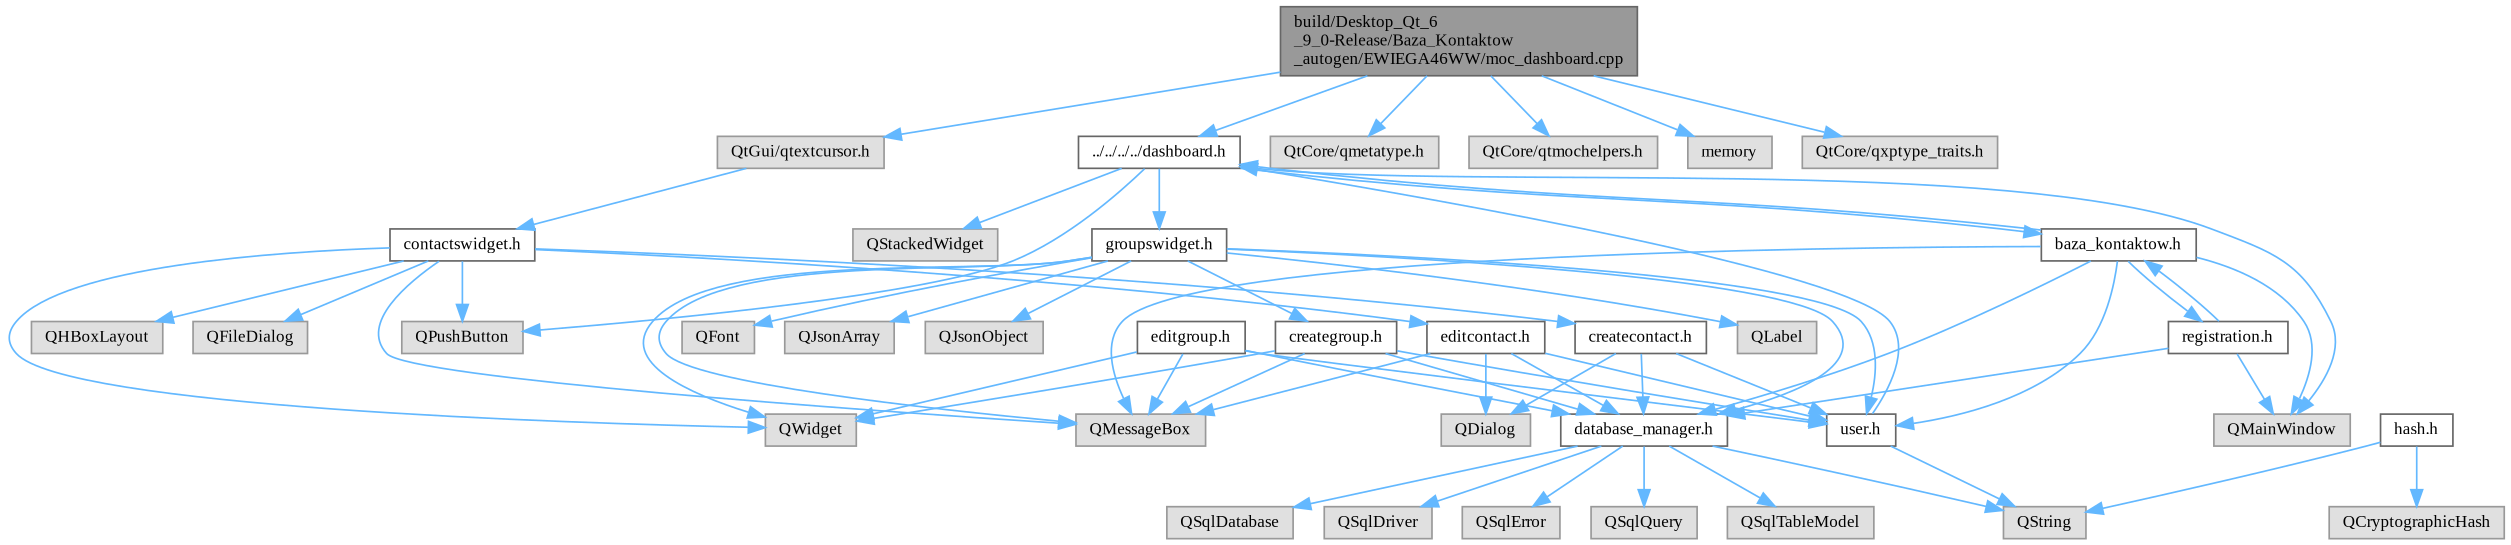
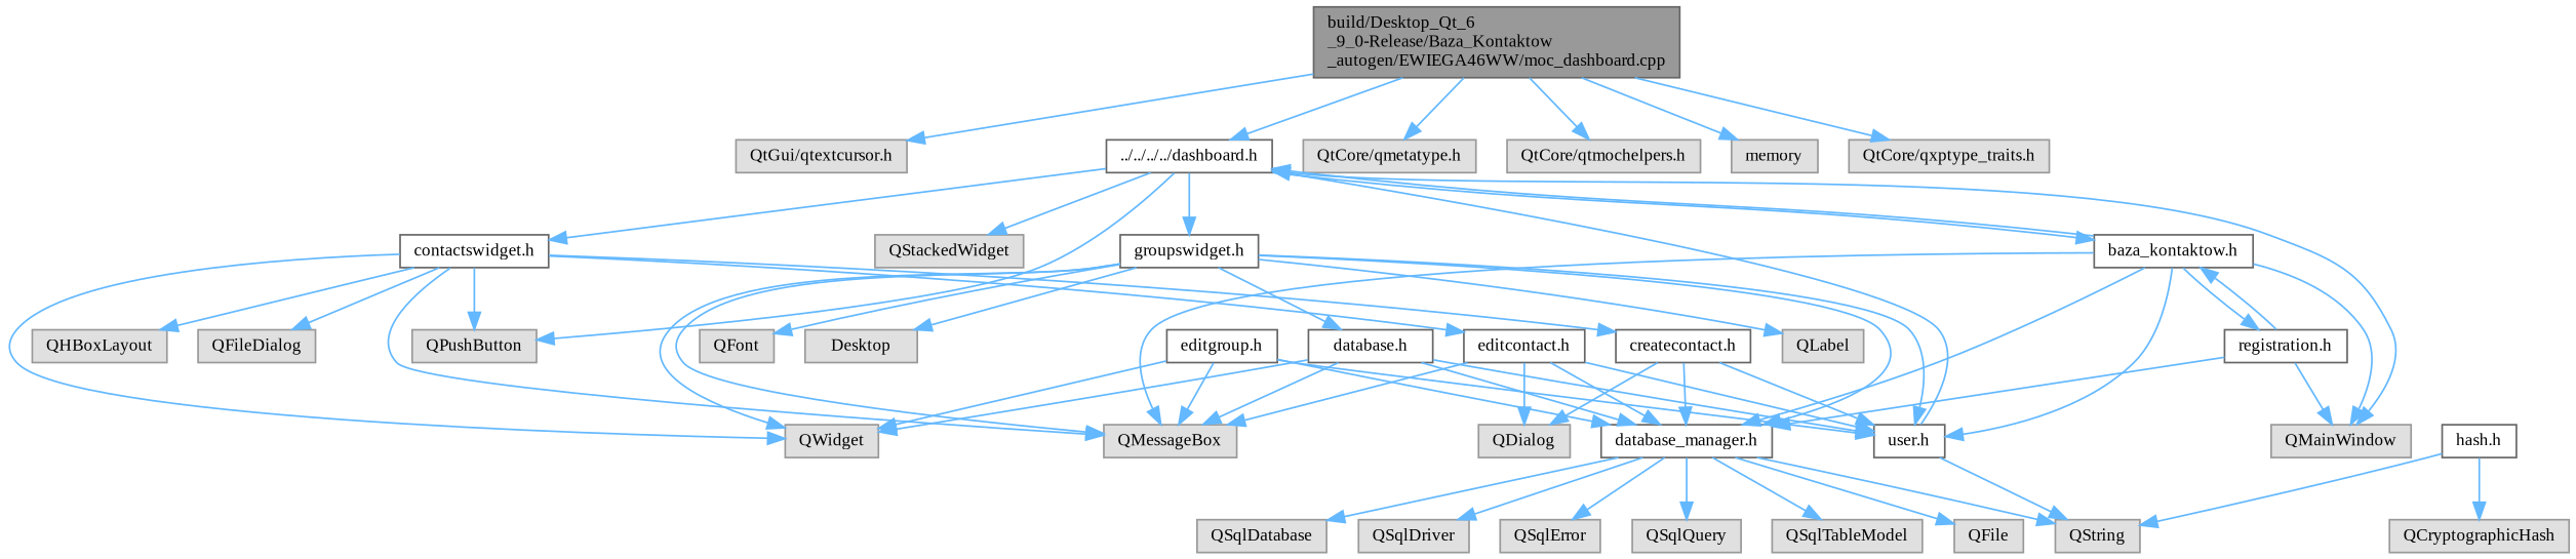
  digraph {
    fontname="Liberation Serif"
    node [color=grey60 fillcolor="#E0E0E0" fontname="Liberation Serif" fontsize=10 shape=box style=filled]
    edge [color=steelblue1 fontname="Liberation Serif" fontsize=10 labelfontname=Helvetica labelfontsize=10 style=solid]
    n1 [color=gray40 fillcolor=grey60 fontcolor=black height=0.2 label="build/Desktop_Qt_6\l_9_0-Release/Baza_Kontaktow\l_autogen/EWIEGA46WW/moc_dashboard.cpp" width=0.4]
    n2 [color=grey40 fillcolor=white height=0.2 label="../../../../dashboard.h" width=0.4]
    n3 [height=0.2 label="QtGui/qtextcursor.h" width=0.4]
    n4 [height=0.2 label="QtCore/qmetatype.h" width=0.4]
    n5 [height=0.2 label="QtCore/qtmochelpers.h" width=0.4]
    n6 [height=0.2 label=memory width=0.4]
    n7 [height=0.2 label="QtCore/qxptype_traits.h" width=0.4]
    n8 [height=0.2 label=QMainWindow width=0.4]
    n9 [height=0.2 label=QStackedWidget width=0.4]
    n10 [height=0.2 label=QPushButton width=0.4]
    n11 [color=grey40 fillcolor=white height=0.2 label="contactswidget.h" width=0.4]
    n12 [color=grey40 fillcolor=white height=0.2 label="groupswidget.h" width=0.4]
    n13 [color=grey40 fillcolor=white height=0.2 label="baza_kontaktow.h" width=0.4]
    n14 [height=0.2 label=QWidget width=0.4]
    n15 [height=0.2 label=QMessageBox width=0.4]
    n16 [height=0.2 label=QHBoxLayout width=0.4]
    n17 [height=0.2 label=QFileDialog width=0.4]
    n18 [color=grey40 fillcolor=white height=0.2 label="createcontact.h" width=0.4]
    n19 [color=grey40 fillcolor=white height=0.2 label="editcontact.h" width=0.4]
    n20 [color=grey40 fillcolor=white height=0.2 label="user.h" width=0.4]
    n21 [height=0.2 label=QString width=0.4]
    n22 [color=grey40 fillcolor=white height=0.2 label="database_manager.h" width=0.4]
    n23 [height=0.2 label=QLabel width=0.4]
    n24 [height=0.2 label=QFont width=0.4]
-   n25 [height=0.2 label=QJsonArray width=0.4]
-   n26 [height=0.2 label=QJsonObject width=0.4]
-   n27 [color=grey40 fillcolor=white height=0.2 label="creategroup.h" width=0.4]
+   n25 [height=0.2 label=Desktop width=0.4]
+   n27 [color=grey40 fillcolor=white height=0.2 label="database.h" width=0.4]
    n28 [color=grey40 fillcolor=white height=0.2 label="registration.h" width=0.4]
    n29 [height=0.2 label=QDialog width=0.4]
    n30 [height=0.2 label=QSqlDatabase width=0.4]
    n31 [height=0.2 label=QSqlDriver width=0.4]
    n32 [height=0.2 label=QSqlError width=0.4]
    n33 [height=0.2 label=QSqlQuery width=0.4]
    n34 [height=0.2 label=QSqlTableModel width=0.4]
+   n35 [height=0.2 label=QFile width=0.4]
    n36 [color=grey40 fillcolor=white height=0.2 label="editgroup.h" width=0.4]
    n37 [color=grey40 fillcolor=white height=0.2 label="hash.h" width=0.4]
    n38 [height=0.2 label=QCryptographicHash width=0.4]
    n1 -> n2
    n1 -> n3
    n1 -> n4
    n1 -> n5
    n1 -> n6
    n1 -> n7
    n2 -> n8
    n2 -> n9
    n2 -> n10
-   n3 -> n11
+   n2 -> n11
    n2 -> n12
    n2 -> n13
    n11 -> n10
    n11 -> n14
    n11 -> n15
    n11 -> n16
    n11 -> n17
    n11 -> n18
    n11 -> n19
    n12 -> n14
    n12 -> n15
    n12 -> n20
    n12 -> n22
    n12 -> n23
    n12 -> n24
    n12 -> n25
-   n12 -> n26
    n12 -> n27
    n13 -> n2
    n13 -> n8
    n13 -> n15
    n13 -> n20
    n13 -> n22
    n13 -> n28
    n18 -> n20
    n18 -> n22
    n18 -> n29
    n19 -> n15
    n19 -> n20
    n19 -> n22
    n19 -> n29
    n20 -> n2
    n20 -> n21
    n22 -> n21
    n22 -> n30
    n22 -> n31
    n22 -> n32
    n22 -> n33
    n22 -> n34
+   n22 -> n35
    n27 -> n14
    n27 -> n15
    n27 -> n20
    n27 -> n22
    n28 -> n8
    n28 -> n13
    n28 -> n22
    n36 -> n14
    n36 -> n15
    n36 -> n20
    n36 -> n22
    n37 -> n21
    n37 -> n38
  }
